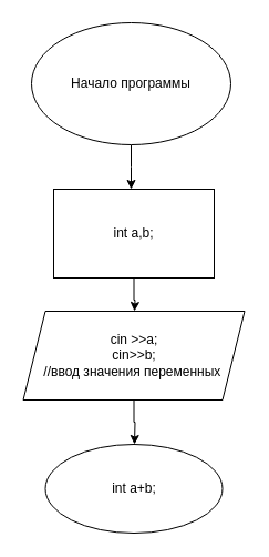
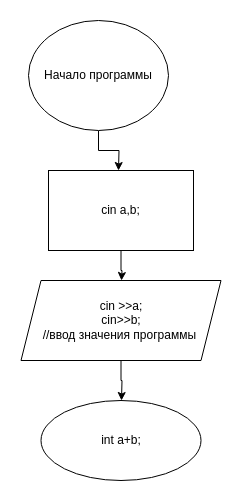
  <mxCell id="0" />
  <mxCell id="1" parent="0" />
  <mxCell id="2" style="edgeStyle=orthogonalEdgeStyle;rounded=0;orthogonalLoop=1;jettySize=auto;html=1;" edge="1" parent="1" source="3"><mxGeometry relative="1" as="geometry"><mxPoint x="118" y="170" as="targetPoint" /></mxGeometry></mxCell>
- <mxCell id="3" value="Начало программы" style="ellipse;whiteSpace=wrap;html=1;" vertex="1" parent="1"><mxGeometry x="28" y="20" width="180" height="110" as="geometry" /></mxCell>
+ <mxCell id="3" value="Начало программы" style="ellipse;whiteSpace=wrap;html=1;" vertex="1" parent="1"><mxGeometry x="28" y="20" width="140" height="110" as="geometry" /></mxCell>
  <mxCell id="4" value="" style="edgeStyle=orthogonalEdgeStyle;rounded=0;orthogonalLoop=1;jettySize=auto;html=1;" edge="1" parent="1" source="5"><mxGeometry relative="1" as="geometry"><mxPoint x="121" y="280" as="targetPoint" /></mxGeometry></mxCell>
- <mxCell id="5" value="int a,b;" style="rounded=0;whiteSpace=wrap;html=1;" vertex="1" parent="1"><mxGeometry x="48" y="170" width="145" height="80" as="geometry" /></mxCell>
+ <mxCell id="5" value="cin a,b;" style="rounded=0;whiteSpace=wrap;html=1;" vertex="1" parent="1"><mxGeometry x="48" y="170" width="145" height="80" as="geometry" /></mxCell>
  <mxCell id="6" value="" style="edgeStyle=orthogonalEdgeStyle;rounded=0;orthogonalLoop=1;jettySize=auto;html=1;" edge="1" parent="1" source="7"><mxGeometry relative="1" as="geometry"><mxPoint x="121" y="400" as="targetPoint" /></mxGeometry></mxCell>
- <mxCell id="7" value="cin &amp;gt;&amp;gt;a;&lt;br&gt;cin&amp;gt;&amp;gt;b;&lt;br&gt;//ввод значения переменных&amp;nbsp;" style="shape=parallelogram;perimeter=parallelogramPerimeter;whiteSpace=wrap;html=1;fixedSize=1;rounded=0;" vertex="1" parent="1"><mxGeometry x="20.5" y="280" width="200" height="80" as="geometry" /></mxCell>
+ <mxCell id="7" value="cin &amp;gt;&amp;gt;a;&lt;br&gt;cin&amp;gt;&amp;gt;b;&lt;br&gt;//ввод значения программы&amp;nbsp;" style="shape=parallelogram;perimeter=parallelogramPerimeter;whiteSpace=wrap;html=1;fixedSize=1;rounded=0;" vertex="1" parent="1"><mxGeometry x="20.5" y="280" width="200" height="80" as="geometry" /></mxCell>
  <mxCell id="8" value="int a+b;" style="ellipse;whiteSpace=wrap;html=1;rounded=0;" vertex="1" parent="1"><mxGeometry x="40.5" y="400" width="160" height="80" as="geometry" /></mxCell>
